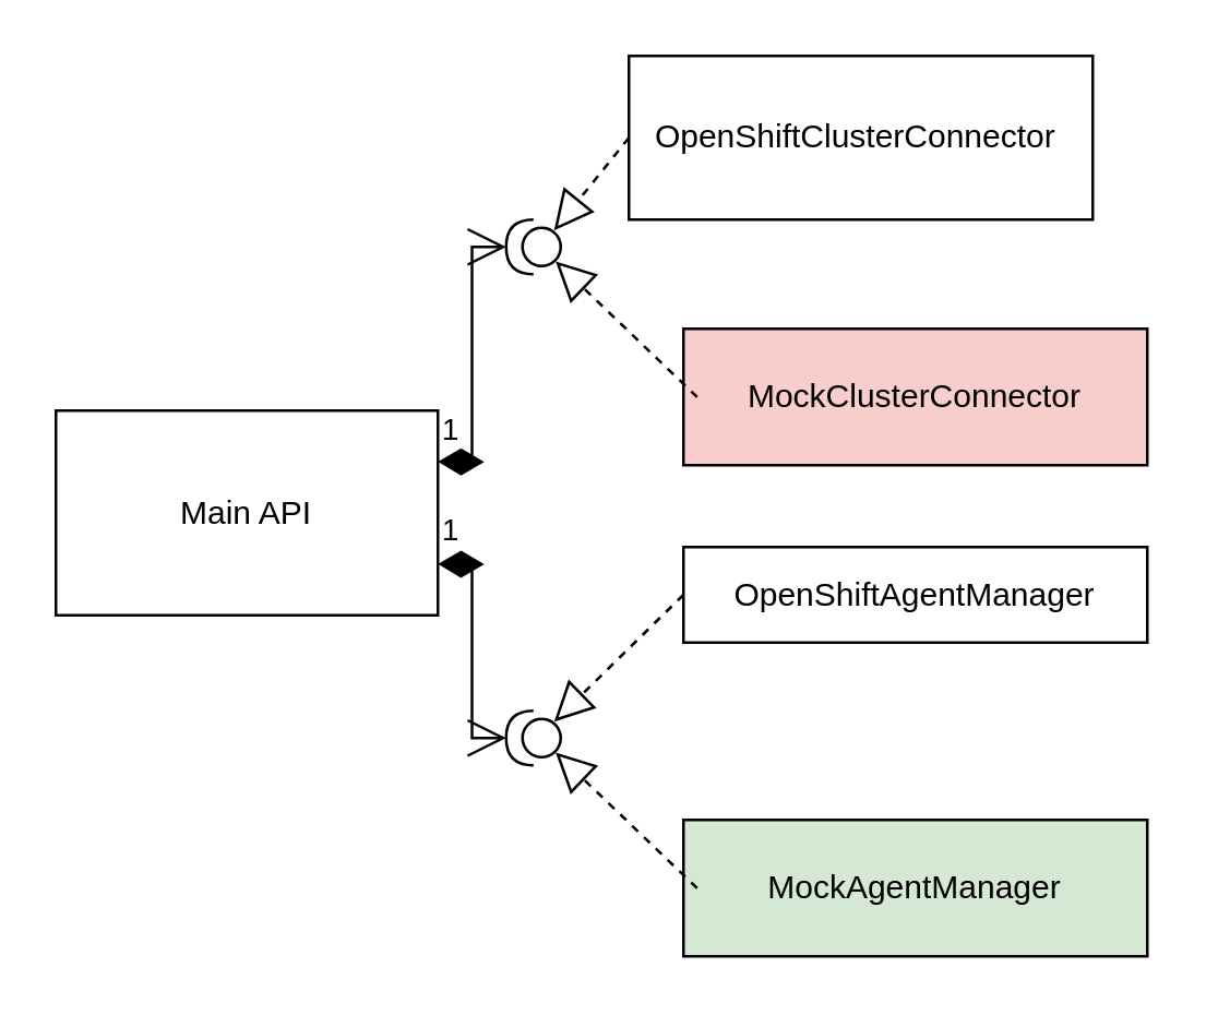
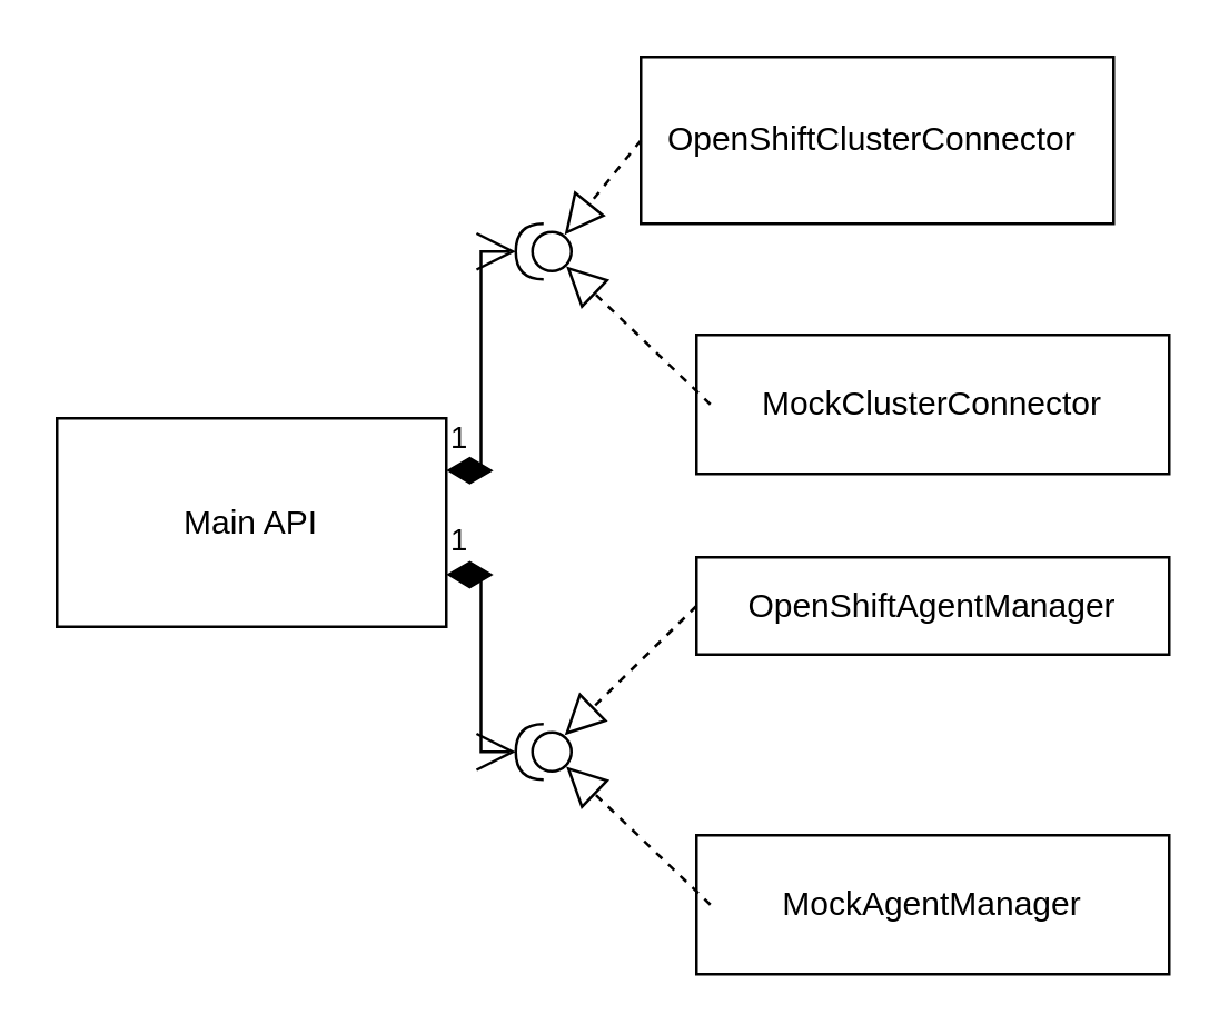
  <mxCell id="0" />
  <mxCell id="1" parent="0" />
  <mxCell id="2" value="Main API" style="html=1;whiteSpace=wrap;" vertex="1" parent="1"><mxGeometry x="20" y="150" width="140" height="75" as="geometry" /></mxCell>
  <mxCell id="3" value="" style="shape=providedRequiredInterface;html=1;verticalLabelPosition=bottom;sketch=0;rotation=-180;" vertex="1" parent="1"><mxGeometry x="185" y="80" width="20" height="20" as="geometry" /></mxCell>
  <mxCell id="4" value="1" style="endArrow=open;html=1;endSize=12;startArrow=diamondThin;startSize=14;startFill=1;edgeStyle=orthogonalEdgeStyle;align=left;verticalAlign=bottom;rounded=0;exitX=1;exitY=0.25;exitDx=0;exitDy=0;entryX=1;entryY=0.5;entryDx=0;entryDy=0;entryPerimeter=0;" edge="1" parent="1" source="2" target="3"><mxGeometry x="-1" y="3" relative="1" as="geometry"><mxPoint x="110" y="250" as="sourcePoint" /><mxPoint x="270" y="250" as="targetPoint" /></mxGeometry></mxCell>
  <mxCell id="5" value="1" style="endArrow=open;html=1;endSize=12;startArrow=diamondThin;startSize=14;startFill=1;edgeStyle=orthogonalEdgeStyle;align=left;verticalAlign=bottom;rounded=0;exitX=1;exitY=0.75;exitDx=0;exitDy=0;entryX=1;entryY=0.5;entryDx=0;entryDy=0;entryPerimeter=0;" edge="1" parent="1" source="2" target="10"><mxGeometry x="-1" y="3" relative="1" as="geometry"><mxPoint x="140" y="173" as="sourcePoint" /><mxPoint x="185" y="270" as="targetPoint" /></mxGeometry></mxCell>
  <mxCell id="6" value="OpenShiftClusterConnector&lt;span style=&quot;background-color: initial;&quot;&gt;&amp;nbsp;&lt;/span&gt;" style="html=1;whiteSpace=wrap;" vertex="1" parent="1"><mxGeometry x="230" y="20" width="170" height="60" as="geometry" /></mxCell>
- <mxCell id="7" value="MockClusterConnector" style="html=1;whiteSpace=wrap;fillColor=#f8cecc;" vertex="1" parent="1"><mxGeometry x="250" y="120" width="170" height="50" as="geometry" /></mxCell>
+ <mxCell id="7" value="MockClusterConnector" style="html=1;whiteSpace=wrap;" vertex="1" parent="1"><mxGeometry x="250" y="120" width="170" height="50" as="geometry" /></mxCell>
  <mxCell id="8" value="" style="endArrow=block;dashed=1;endFill=0;endSize=12;html=1;rounded=0;exitX=0;exitY=0.5;exitDx=0;exitDy=0;entryX=0.121;entryY=0.8;entryDx=0;entryDy=0;entryPerimeter=0;" edge="1" parent="1" source="6" target="3"><mxGeometry width="160" relative="1" as="geometry"><mxPoint x="110" y="250" as="sourcePoint" /><mxPoint x="210" y="80" as="targetPoint" /></mxGeometry></mxCell>
  <mxCell id="9" value="" style="endArrow=block;dashed=1;endFill=0;endSize=12;html=1;rounded=0;exitX=0;exitY=0.5;exitDx=0;exitDy=0;entryX=0.093;entryY=0.236;entryDx=0;entryDy=0;entryPerimeter=0;" edge="1" parent="1" target="3"><mxGeometry width="160" relative="1" as="geometry"><mxPoint x="255" y="145" as="sourcePoint" /><mxPoint x="205" y="100" as="targetPoint" /></mxGeometry></mxCell>
  <mxCell id="10" value="" style="shape=providedRequiredInterface;html=1;verticalLabelPosition=bottom;sketch=0;rotation=-180;" vertex="1" parent="1"><mxGeometry x="185" y="260" width="20" height="20" as="geometry" /></mxCell>
  <mxCell id="11" value="OpenShiftAgentManager" style="html=1;whiteSpace=wrap;" vertex="1" parent="1"><mxGeometry x="250" y="200" width="170" height="35" as="geometry" /></mxCell>
- <mxCell id="12" value="MockAgentManager" style="html=1;whiteSpace=wrap;fillColor=#d5e8d4;" vertex="1" parent="1"><mxGeometry x="250" y="300" width="170" height="50" as="geometry" /></mxCell>
+ <mxCell id="12" value="MockAgentManager" style="html=1;whiteSpace=wrap;" vertex="1" parent="1"><mxGeometry x="250" y="300" width="170" height="50" as="geometry" /></mxCell>
  <mxCell id="13" value="" style="endArrow=block;dashed=1;endFill=0;endSize=12;html=1;rounded=0;exitX=0;exitY=0.5;exitDx=0;exitDy=0;entryX=0.121;entryY=0.8;entryDx=0;entryDy=0;entryPerimeter=0;" edge="1" parent="1" source="11" target="10"><mxGeometry width="160" relative="1" as="geometry"><mxPoint x="110" y="430" as="sourcePoint" /><mxPoint x="210" y="260" as="targetPoint" /></mxGeometry></mxCell>
  <mxCell id="14" value="" style="endArrow=block;dashed=1;endFill=0;endSize=12;html=1;rounded=0;exitX=0;exitY=0.5;exitDx=0;exitDy=0;entryX=0.093;entryY=0.236;entryDx=0;entryDy=0;entryPerimeter=0;" edge="1" parent="1" target="10"><mxGeometry width="160" relative="1" as="geometry"><mxPoint x="255" y="325" as="sourcePoint" /><mxPoint x="205" y="280" as="targetPoint" /></mxGeometry></mxCell>
